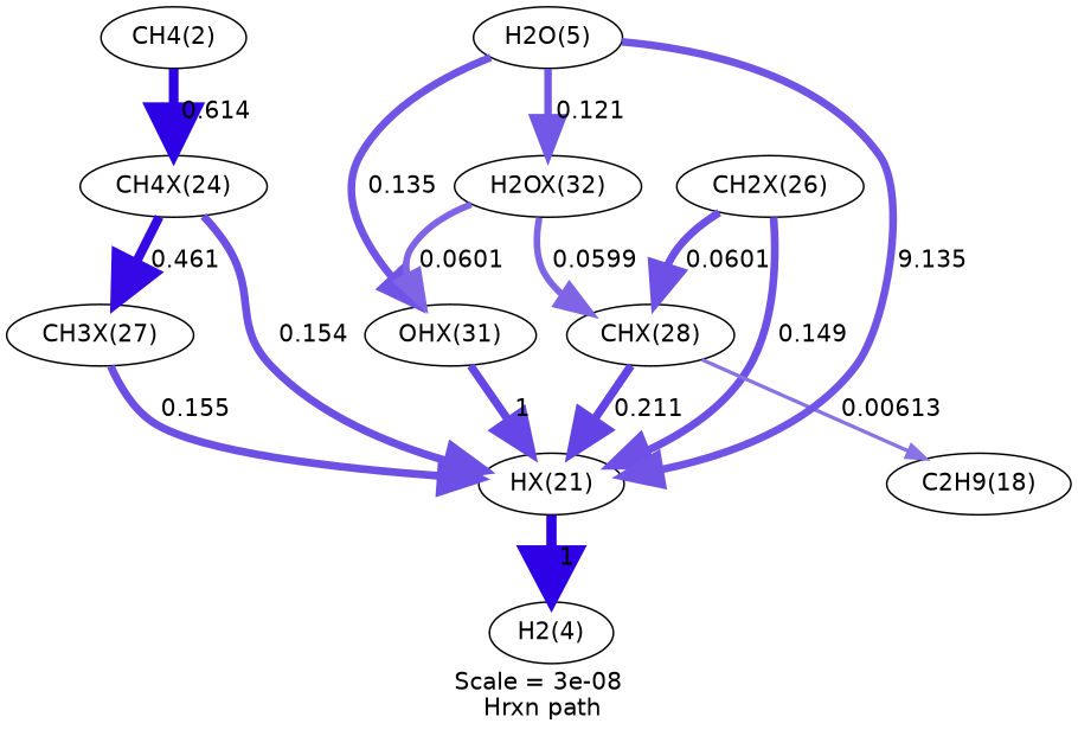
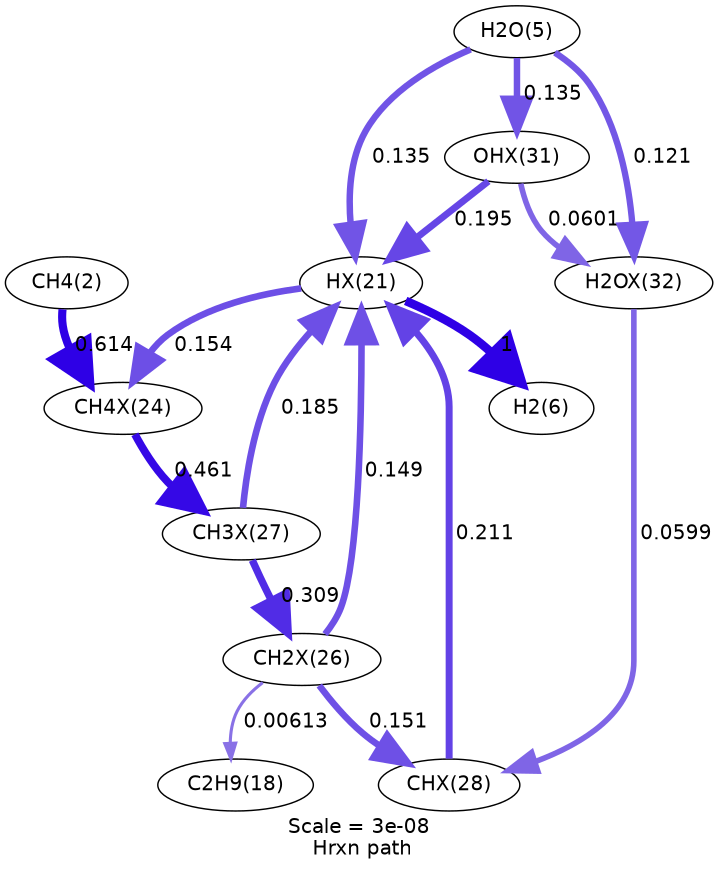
  digraph {
    fontname=Helvetica
    label="Scale = 3e-08\l Hrxn path"
    node [fontname=Helvetica]
    edge [arrowsize=2.29 color="0.7, 0.635, 0.9" fontname=Helvetica penwidth=4.59]
    n1 [label="HX(21)"]
-   n2 [label="H2(4)"]
+   n2 [label="H2(6)"]
    n3 [label="CH3X(27)"]
    n4 [label="CH2X(26)"]
    n5 [label="CHX(28)"]
    n6 [label="C2H9(18)"]
    n7 [label="OHX(31)"]
    n8 [label="H2O(5)"]
    n9 [label="H2OX(32)"]
    n10 [label="CH4X(24)"]
    n11 [label="CH4(2)"]
    n1 -> n2 [arrowsize=3 color="0.7, 1.5, 0.9" label=" 1" penwidth=6]
-   n3 -> n1 [arrowsize=2.3 color="0.7, 0.655, 0.9" label=" 0.155"]
+   n3 -> n1 [arrowsize=2.3 color="0.7, 0.655, 0.9" label=" 0.185"]
+   n3 -> n4 [arrowsize=2.56 color="0.7, 0.809, 0.9" label=" 0.309" penwidth=5.11]
    n4 -> n1 [arrowsize=2.28 color="0.7, 0.649, 0.9" label=" 0.149" penwidth=4.56]
-   n4 -> n5 [color="0.7, 0.651, 0.9" label=" 0.0601" penwidth=4.57]
-   n5 -> n6 [arrowsize=1.08 color="0.7, 0.506, 0.9" label=" 0.00613" penwidth=2.15]
+   n4 -> n5 [color="0.7, 0.651, 0.9" label=" 0.151" penwidth=4.57]
+   n4 -> n6 [arrowsize=1.08 color="0.7, 0.506, 0.9" label=" 0.00613" penwidth=2.15]
    n5 -> n1 [arrowsize=2.41 color="0.7, 0.711, 0.9" label=" 0.211" penwidth=4.83]
-   n7 -> n1 [arrowsize=2.38 color="0.7, 0.695, 0.9" label=" 1" penwidth=4.77]
-   n8 -> n1 [arrowsize=2.24 label=" 9.135" penwidth=4.49]
+   n7 -> n1 [arrowsize=2.38 color="0.7, 0.695, 0.9" label=" 0.195" penwidth=4.77]
+   n8 -> n1 [arrowsize=2.24 label=" 0.135" penwidth=4.49]
    n8 -> n7 [arrowsize=2.24 label=" 0.135" penwidth=4.49]
    n8 -> n9 [arrowsize=2.2 color="0.7, 0.621, 0.9" label=" 0.121" penwidth=4.4]
    n9 -> n5 [arrowsize=1.94 color="0.7, 0.56, 0.9" label=" 0.0599" penwidth=3.88]
-   n9 -> n7 [arrowsize=1.94 color="0.7, 0.56, 0.9" label=" 0.0601" penwidth=3.88]
-   n10 -> n1 [color="0.7, 0.654, 0.9" label=" 0.154"]
+   n7 -> n9 [arrowsize=1.94 color="0.7, 0.56, 0.9" label=" 0.0601" penwidth=3.88]
+   n1 -> n10 [color="0.7, 0.654, 0.9" label=" 0.154"]
    n10 -> n3 [arrowsize=2.71 color="0.7, 0.961, 0.9" label=" 0.461" penwidth=5.41]
    n11 -> n10 [arrowsize=2.82 color="0.7, 1.11, 0.9" label=" 0.614" penwidth=5.63]
  }
